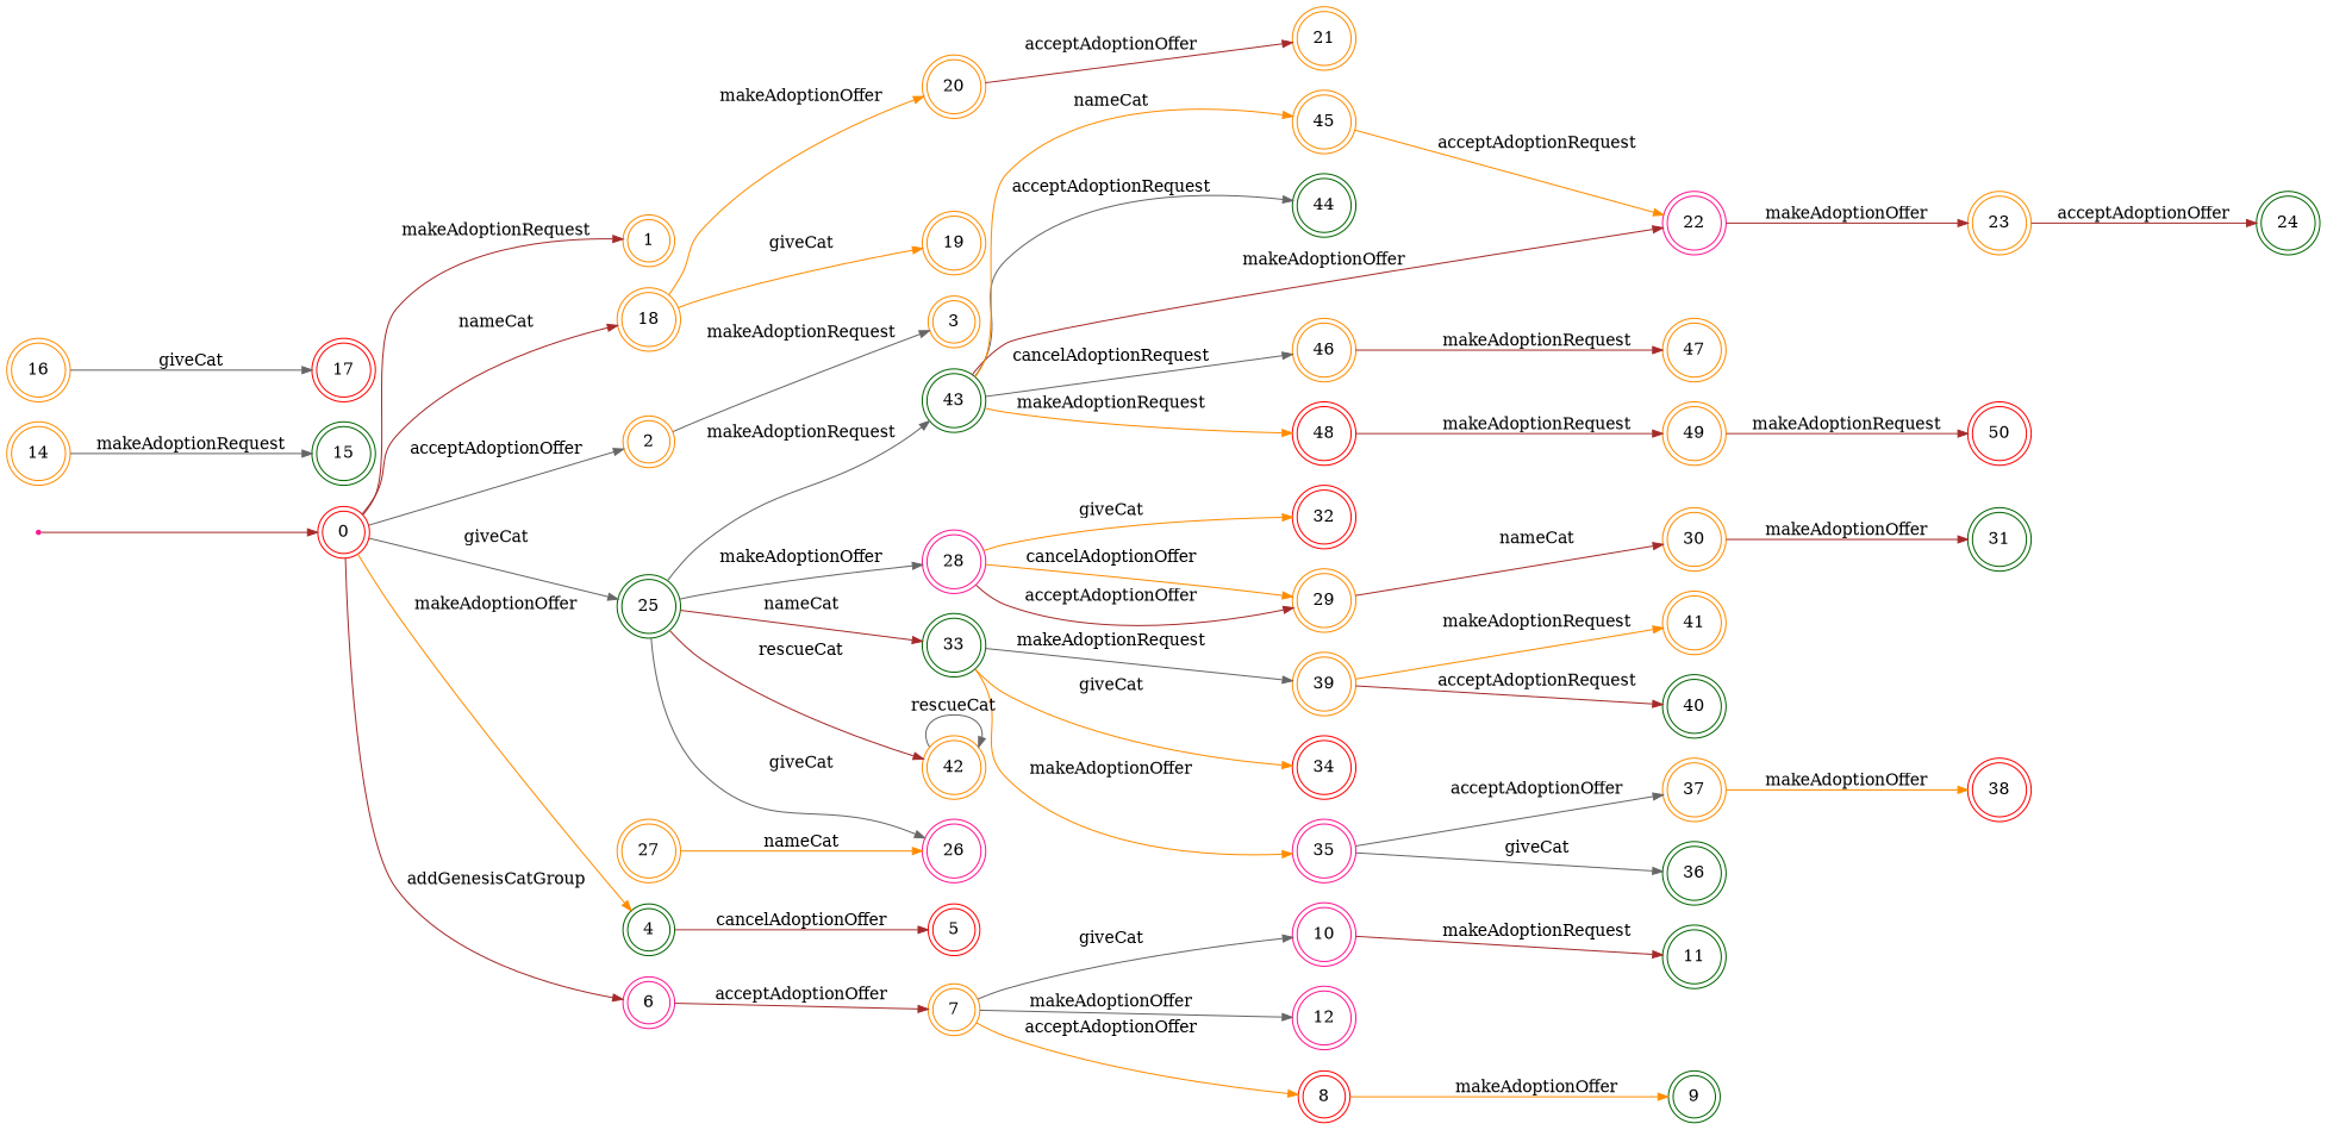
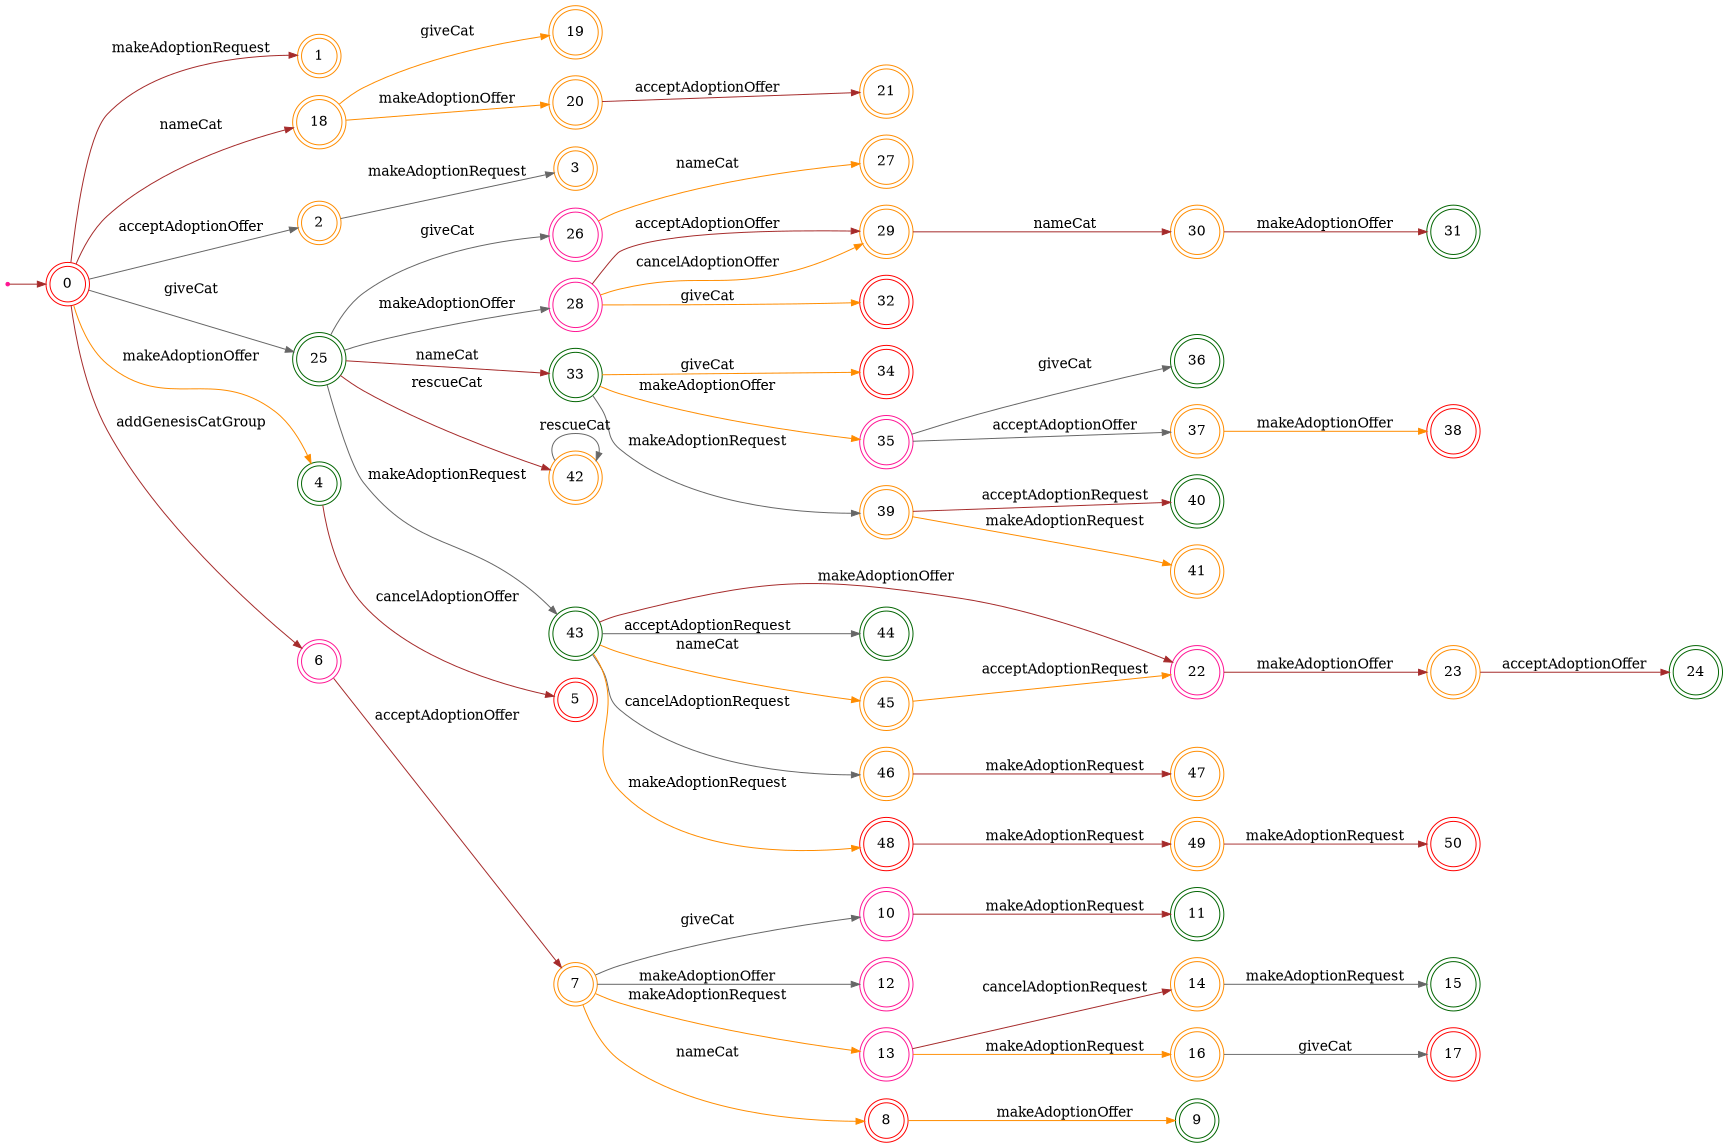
  digraph {
    rankdir=LR
    ranksep=0.5
    node [color=darkorange fontsize=14.0 shape=doublecircle]
    edge [arrowsize=0.85 color=brown fontsize=14.0]
    Initial [color=deeppink shape=point]
    0 [color=red]
    1
    18
    2
    25 [color=darkgreen]
    4 [color=darkgreen]
    6 [color=deeppink]
    19
    20
    3
    26 [color=deeppink]
    28 [color=deeppink]
    33 [color=darkgreen]
    42
    43 [color=darkgreen]
    5 [color=red]
    7
    10 [color=deeppink]
    11 [color=darkgreen]
    12 [color=deeppink]
+   13 [color=deeppink]
    14
    16
    15 [color=darkgreen]
    17 [color=red]
    21
    22 [color=deeppink]
    23
    24 [color=darkgreen]
    27
    29
    32 [color=red]
    34 [color=red]
    35 [color=deeppink]
    39
    44 [color=darkgreen]
    45
    46
    48 [color=red]
    30
    31 [color=darkgreen]
    36 [color=darkgreen]
    37
    40 [color=darkgreen]
    41
    38 [color=red]
    47
    49
    50 [color=red]
    8 [color=red]
    9 [color=darkgreen]
    Initial -> 0 [fontsize=""]
    0 -> 1 [label=" makeAdoptionRequest "]
    0 -> 18 [label=" nameCat "]
    0 -> 2 [color=gray40 label=" acceptAdoptionOffer "]
    0 -> 25 [color=gray40 label=" giveCat "]
    0 -> 4 [color=darkorange label=" makeAdoptionOffer "]
    0 -> 6 [label=" addGenesisCatGroup "]
    18 -> 19 [color=darkorange label=" giveCat "]
    18 -> 20 [color=darkorange label=" makeAdoptionOffer "]
    2 -> 3 [color=gray40 label=" makeAdoptionRequest "]
    25 -> 26 [color=gray40 label=" giveCat "]
    25 -> 28 [color=gray40 label=" makeAdoptionOffer "]
    25 -> 33 [label=" nameCat "]
    25 -> 42 [label=" rescueCat "]
    25 -> 43 [color=gray40 label=" makeAdoptionRequest "]
    4 -> 5 [label=" cancelAdoptionOffer "]
    6 -> 7 [label=" acceptAdoptionOffer "]
    20 -> 21 [label=" acceptAdoptionOffer "]
-   27 -> 26 [color=darkorange label=" nameCat "]
+   26 -> 27 [color=darkorange label=" nameCat "]
    28 -> 29 [label=" acceptAdoptionOffer "]
    28 -> 29 [color=darkorange label=" cancelAdoptionOffer "]
    28 -> 32 [color=darkorange label=" giveCat "]
    33 -> 34 [color=darkorange label=" giveCat "]
    33 -> 35 [color=darkorange label=" makeAdoptionOffer "]
    33 -> 39 [color=gray40 label=" makeAdoptionRequest "]
    42 -> 42 [color=gray40 label=" rescueCat "]
    43 -> 22 [label=" makeAdoptionOffer "]
    43 -> 44 [color=gray40 label=" acceptAdoptionRequest "]
    43 -> 45 [color=darkorange label=" nameCat "]
    43 -> 46 [color=gray40 label=" cancelAdoptionRequest "]
    43 -> 48 [color=darkorange label=" makeAdoptionRequest "]
    7 -> 10 [color=gray40 label=" giveCat "]
    7 -> 12 [color=gray40 label=" makeAdoptionOffer "]
-   7 -> 8 [color=darkorange label=" acceptAdoptionOffer "]
+   7 -> 13 [color=darkorange label=" makeAdoptionRequest "]
+   7 -> 8 [color=darkorange label=" nameCat "]
    10 -> 11 [label=" makeAdoptionRequest "]
+   13 -> 14 [label=" cancelAdoptionRequest "]
+   13 -> 16 [color=darkorange label=" makeAdoptionRequest "]
    14 -> 15 [color=gray40 label=" makeAdoptionRequest "]
    16 -> 17 [color=gray40 label=" giveCat "]
    22 -> 23 [label=" makeAdoptionOffer "]
    23 -> 24 [label=" acceptAdoptionOffer "]
    29 -> 30 [label=" nameCat "]
    35 -> 36 [color=gray40 label=" giveCat "]
    35 -> 37 [color=gray40 label=" acceptAdoptionOffer "]
    39 -> 40 [label=" acceptAdoptionRequest "]
    39 -> 41 [color=darkorange label=" makeAdoptionRequest "]
    45 -> 22 [color=darkorange label=" acceptAdoptionRequest "]
    46 -> 47 [label=" makeAdoptionRequest "]
    48 -> 49 [label=" makeAdoptionRequest "]
    30 -> 31 [label=" makeAdoptionOffer "]
    37 -> 38 [color=darkorange label=" makeAdoptionOffer "]
    49 -> 50 [label=" makeAdoptionRequest "]
    8 -> 9 [color=darkorange label=" makeAdoptionOffer "]
  }
